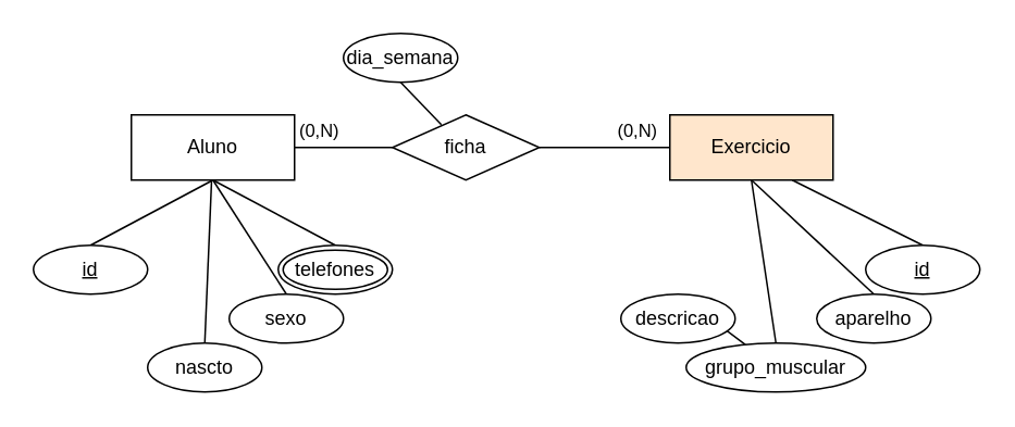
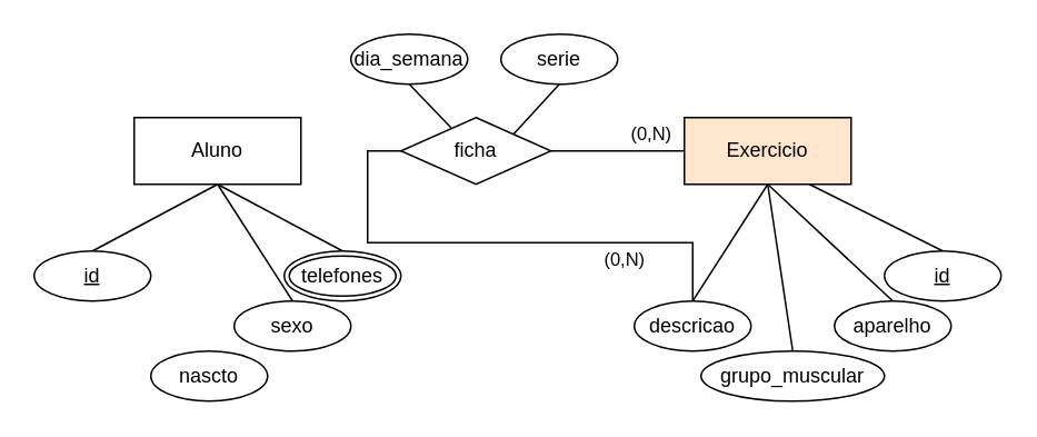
  <mxCell id="0" />
  <mxCell id="1" parent="0" />
  <mxCell id="2" value="Aluno" style="whiteSpace=wrap;html=1;align=center;" vertex="1" parent="1"><mxGeometry x="80" y="70" width="100" height="40" as="geometry" /></mxCell>
  <mxCell id="3" value="Exercicio" style="whiteSpace=wrap;html=1;align=center;fillColor=#ffe6cc;" vertex="1" parent="1"><mxGeometry x="410" y="70" width="100" height="40" as="geometry" /></mxCell>
  <mxCell id="4" value="(0,N)" style="edgeStyle=orthogonalEdgeStyle;rounded=0;orthogonalLoop=1;jettySize=auto;html=1;exitX=1;exitY=0.5;exitDx=0;exitDy=0;entryX=0;entryY=0.5;entryDx=0;entryDy=0;endArrow=none;endFill=0;" edge="1" parent="1" source="7" target="3"><mxGeometry x="0.5" y="10" relative="1" as="geometry"><mxPoint as="offset" /></mxGeometry></mxCell>
- <mxCell id="5" value="(0,N)" style="edgeStyle=orthogonalEdgeStyle;rounded=0;orthogonalLoop=1;jettySize=auto;html=1;exitX=0;exitY=0.5;exitDx=0;exitDy=0;entryX=1;entryY=0.5;entryDx=0;entryDy=0;endArrow=none;endFill=0;" edge="1" parent="1" source="7" target="2"><mxGeometry x="0.5" y="-10" relative="1" as="geometry"><mxPoint as="offset" /></mxGeometry></mxCell>
+ <mxCell id="5" value="(0,N)" style="edgeStyle=orthogonalEdgeStyle;rounded=0;orthogonalLoop=1;jettySize=auto;html=1;exitX=0;exitY=0.5;exitDx=0;exitDy=0;endArrow=none;endFill=0;" edge="1" parent="1" source="7" target="19"><mxGeometry x="0.5" y="-10" relative="1" as="geometry"><mxPoint as="offset" /></mxGeometry></mxCell>
+ <mxCell id="6" style="edgeStyle=none;rounded=0;orthogonalLoop=1;jettySize=auto;html=1;exitX=1;exitY=0;exitDx=0;exitDy=0;entryX=0.5;entryY=1;entryDx=0;entryDy=0;endArrow=none;endFill=0;" edge="1" parent="1" source="7" target="24"><mxGeometry relative="1" as="geometry" /></mxCell>
  <mxCell id="7" value="ficha" style="shape=rhombus;perimeter=rhombusPerimeter;whiteSpace=wrap;html=1;align=center;" vertex="1" parent="1"><mxGeometry x="240" y="70" width="90" height="40" as="geometry" /></mxCell>
  <mxCell id="8" style="rounded=0;orthogonalLoop=1;jettySize=auto;html=1;exitX=0.5;exitY=0;exitDx=0;exitDy=0;entryX=0.5;entryY=1;entryDx=0;entryDy=0;endArrow=none;endFill=0;" edge="1" parent="1" source="9" target="2"><mxGeometry relative="1" as="geometry" /></mxCell>
  <mxCell id="9" value="id" style="ellipse;whiteSpace=wrap;html=1;align=center;fontStyle=4" vertex="1" parent="1"><mxGeometry x="20" y="150" width="70" height="30" as="geometry" /></mxCell>
- <mxCell id="10" style="edgeStyle=none;rounded=0;orthogonalLoop=1;jettySize=auto;html=1;exitX=0.5;exitY=0;exitDx=0;exitDy=0;endArrow=none;endFill=0;" edge="1" parent="1" source="11" target="2"><mxGeometry relative="1" as="geometry" /></mxCell>
  <mxCell id="11" value="nascto" style="ellipse;whiteSpace=wrap;html=1;align=center;" vertex="1" parent="1"><mxGeometry x="90" y="210" width="70" height="30" as="geometry" /></mxCell>
  <mxCell id="12" style="edgeStyle=none;rounded=0;orthogonalLoop=1;jettySize=auto;html=1;exitX=0.5;exitY=0;exitDx=0;exitDy=0;entryX=0.5;entryY=1;entryDx=0;entryDy=0;endArrow=none;endFill=0;" edge="1" parent="1" source="13" target="2"><mxGeometry relative="1" as="geometry" /></mxCell>
  <mxCell id="13" value="sexo" style="ellipse;whiteSpace=wrap;html=1;align=center;" vertex="1" parent="1"><mxGeometry x="140" y="180" width="70" height="30" as="geometry" /></mxCell>
  <mxCell id="14" style="edgeStyle=none;rounded=0;orthogonalLoop=1;jettySize=auto;html=1;exitX=0.5;exitY=0;exitDx=0;exitDy=0;entryX=0.5;entryY=1;entryDx=0;entryDy=0;endArrow=none;endFill=0;" edge="1" parent="1" source="15" target="2"><mxGeometry relative="1" as="geometry" /></mxCell>
  <mxCell id="15" value="telefones" style="ellipse;shape=doubleEllipse;margin=3;whiteSpace=wrap;html=1;align=center;" vertex="1" parent="1"><mxGeometry x="170" y="150" width="70" height="30" as="geometry" /></mxCell>
  <mxCell id="16" style="edgeStyle=none;rounded=0;orthogonalLoop=1;jettySize=auto;html=1;exitX=0.5;exitY=0;exitDx=0;exitDy=0;entryX=0.75;entryY=1;entryDx=0;entryDy=0;endArrow=none;endFill=0;" edge="1" parent="1" source="17" target="3"><mxGeometry relative="1" as="geometry" /></mxCell>
  <mxCell id="17" value="id" style="ellipse;whiteSpace=wrap;html=1;align=center;fontStyle=4" vertex="1" parent="1"><mxGeometry x="530" y="150" width="70" height="30" as="geometry" /></mxCell>
- <mxCell id="18" style="edgeStyle=none;rounded=0;orthogonalLoop=1;jettySize=auto;html=1;exitX=0.5;exitY=0;exitDx=0;exitDy=0;endArrow=none;endFill=0;" edge="1" parent="1" source="19" target="21"><mxGeometry relative="1" as="geometry" /></mxCell>
+ <mxCell id="18" style="edgeStyle=none;rounded=0;orthogonalLoop=1;jettySize=auto;html=1;exitX=0.5;exitY=0;exitDx=0;exitDy=0;entryX=0.5;entryY=1;entryDx=0;entryDy=0;endArrow=none;endFill=0;" edge="1" parent="1" source="19" target="3"><mxGeometry relative="1" as="geometry" /></mxCell>
  <mxCell id="19" value="descricao" style="ellipse;whiteSpace=wrap;html=1;align=center;" vertex="1" parent="1"><mxGeometry x="380" y="180" width="70" height="30" as="geometry" /></mxCell>
  <mxCell id="20" style="edgeStyle=none;rounded=0;orthogonalLoop=1;jettySize=auto;html=1;exitX=0.5;exitY=0;exitDx=0;exitDy=0;entryX=0.5;entryY=1;entryDx=0;entryDy=0;endArrow=none;endFill=0;" edge="1" parent="1" source="21" target="3"><mxGeometry relative="1" as="geometry" /></mxCell>
  <mxCell id="21" value="grupo_muscular" style="ellipse;whiteSpace=wrap;html=1;align=center;" vertex="1" parent="1"><mxGeometry x="420" y="210" width="110" height="30" as="geometry" /></mxCell>
  <mxCell id="22" style="edgeStyle=none;rounded=0;orthogonalLoop=1;jettySize=auto;html=1;exitX=0.5;exitY=0;exitDx=0;exitDy=0;entryX=0.5;entryY=1;entryDx=0;entryDy=0;endArrow=none;endFill=0;" edge="1" parent="1" source="23" target="3"><mxGeometry relative="1" as="geometry" /></mxCell>
  <mxCell id="23" value="aparelho" style="ellipse;whiteSpace=wrap;html=1;align=center;" vertex="1" parent="1"><mxGeometry x="500" y="180" width="70" height="30" as="geometry" /></mxCell>
+ <mxCell id="24" value="serie" style="ellipse;whiteSpace=wrap;html=1;align=center;" vertex="1" parent="1"><mxGeometry x="300" y="20" width="70" height="30" as="geometry" /></mxCell>
  <mxCell id="25" style="edgeStyle=none;rounded=0;orthogonalLoop=1;jettySize=auto;html=1;exitX=0.5;exitY=1;exitDx=0;exitDy=0;entryX=0.333;entryY=0.15;entryDx=0;entryDy=0;entryPerimeter=0;endArrow=none;endFill=0;" edge="1" parent="1" source="26" target="7"><mxGeometry relative="1" as="geometry" /></mxCell>
  <mxCell id="26" value="dia_semana" style="ellipse;whiteSpace=wrap;html=1;align=center;" vertex="1" parent="1"><mxGeometry x="210" y="20" width="70" height="30" as="geometry" /></mxCell>
